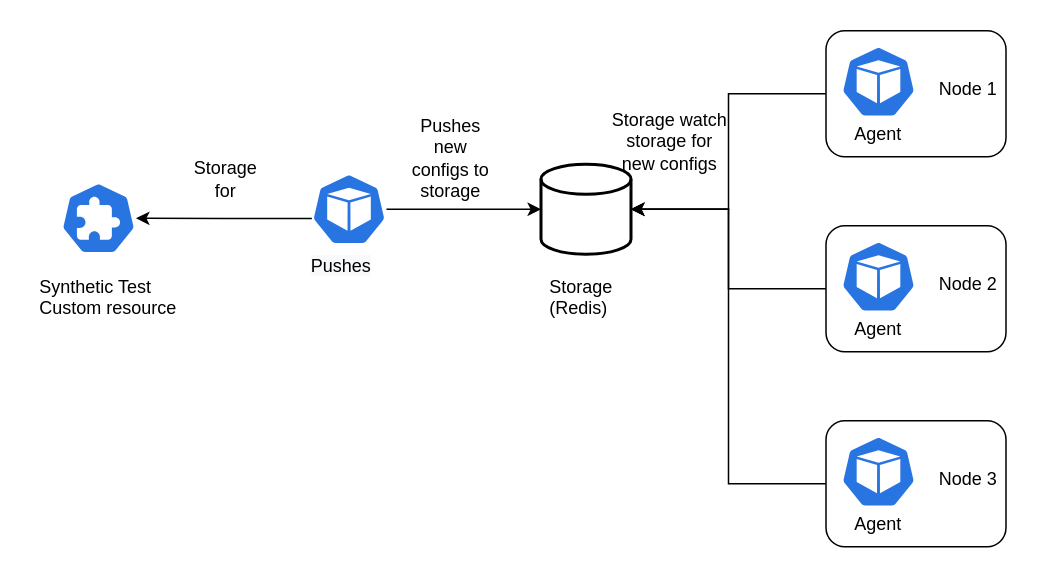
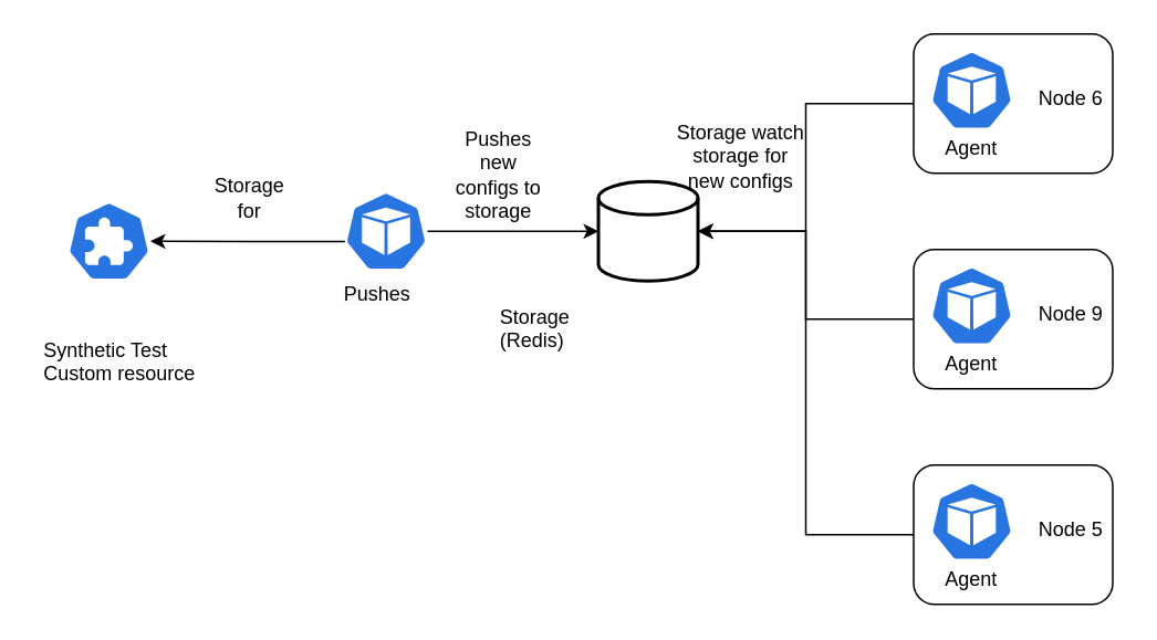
  <mxCell id="0" />
  <mxCell id="1" parent="0" />
  <mxCell id="2" value="" style="sketch=0;html=1;dashed=0;whitespace=wrap;fillColor=#2875E2;strokeColor=#ffffff;points=[[0.005,0.63,0],[0.1,0.2,0],[0.9,0.2,0],[0.5,0,0],[0.995,0.63,0],[0.72,0.99,0],[0.5,1,0],[0.28,0.99,0]];shape=mxgraph.kubernetes.icon;prIcon=crd" vertex="1" parent="1"><mxGeometry x="40" y="121" width="50" height="48" as="geometry" /></mxCell>
  <mxCell id="3" value="" style="group" vertex="1" connectable="0" parent="1"><mxGeometry x="550" y="20" width="125" height="84" as="geometry" /></mxCell>
  <mxCell id="4" value="" style="rounded=1;whiteSpace=wrap;html=1;" vertex="1" parent="3"><mxGeometry width="120" height="84" as="geometry" /></mxCell>
  <mxCell id="5" value="" style="sketch=0;html=1;dashed=0;whitespace=wrap;fillColor=#2875E2;strokeColor=#ffffff;points=[[0.005,0.63,0],[0.1,0.2,0],[0.9,0.2,0],[0.5,0,0],[0.995,0.63,0],[0.72,0.99,0],[0.5,1,0],[0.28,0.99,0]];shape=mxgraph.kubernetes.icon;prIcon=pod" vertex="1" parent="3"><mxGeometry x="10" y="10" width="50" height="48" as="geometry" /></mxCell>
  <mxCell id="6" value="Agent" style="text;html=1;strokeColor=none;fillColor=none;align=center;verticalAlign=middle;whiteSpace=wrap;rounded=0;" vertex="1" parent="3"><mxGeometry x="5" y="54" width="60" height="30" as="geometry" /></mxCell>
- <mxCell id="7" value="Node 1" style="text;html=1;strokeColor=none;fillColor=none;align=center;verticalAlign=middle;whiteSpace=wrap;rounded=0;" vertex="1" parent="3"><mxGeometry x="65" y="24" width="60" height="30" as="geometry" /></mxCell>
+ <mxCell id="7" value="Node 6" style="text;html=1;strokeColor=none;fillColor=none;align=center;verticalAlign=middle;whiteSpace=wrap;rounded=0;" vertex="1" parent="3"><mxGeometry x="65" y="24" width="60" height="30" as="geometry" /></mxCell>
  <mxCell id="8" value="" style="group" vertex="1" connectable="0" parent="1"><mxGeometry x="550" y="150" width="125" height="84" as="geometry" /></mxCell>
  <mxCell id="9" value="" style="rounded=1;whiteSpace=wrap;html=1;" vertex="1" parent="8"><mxGeometry width="120" height="84" as="geometry" /></mxCell>
  <mxCell id="10" value="" style="sketch=0;html=1;dashed=0;whitespace=wrap;fillColor=#2875E2;strokeColor=#ffffff;points=[[0.005,0.63,0],[0.1,0.2,0],[0.9,0.2,0],[0.5,0,0],[0.995,0.63,0],[0.72,0.99,0],[0.5,1,0],[0.28,0.99,0]];shape=mxgraph.kubernetes.icon;prIcon=pod" vertex="1" parent="8"><mxGeometry x="10" y="10" width="50" height="48" as="geometry" /></mxCell>
  <mxCell id="11" value="Agent" style="text;html=1;strokeColor=none;fillColor=none;align=center;verticalAlign=middle;whiteSpace=wrap;rounded=0;" vertex="1" parent="8"><mxGeometry x="5" y="54" width="60" height="30" as="geometry" /></mxCell>
- <mxCell id="12" value="Node 2" style="text;html=1;strokeColor=none;fillColor=none;align=center;verticalAlign=middle;whiteSpace=wrap;rounded=0;" vertex="1" parent="8"><mxGeometry x="65" y="24" width="60" height="30" as="geometry" /></mxCell>
+ <mxCell id="12" value="Node 9" style="text;html=1;strokeColor=none;fillColor=none;align=center;verticalAlign=middle;whiteSpace=wrap;rounded=0;" vertex="1" parent="8"><mxGeometry x="65" y="24" width="60" height="30" as="geometry" /></mxCell>
  <mxCell id="13" value="" style="group" vertex="1" connectable="0" parent="1"><mxGeometry x="550" y="280" width="125" height="84" as="geometry" /></mxCell>
  <mxCell id="14" value="" style="rounded=1;whiteSpace=wrap;html=1;" vertex="1" parent="13"><mxGeometry width="120" height="84" as="geometry" /></mxCell>
  <mxCell id="15" value="" style="sketch=0;html=1;dashed=0;whitespace=wrap;fillColor=#2875E2;strokeColor=#ffffff;points=[[0.005,0.63,0],[0.1,0.2,0],[0.9,0.2,0],[0.5,0,0],[0.995,0.63,0],[0.72,0.99,0],[0.5,1,0],[0.28,0.99,0]];shape=mxgraph.kubernetes.icon;prIcon=pod" vertex="1" parent="13"><mxGeometry x="10" y="10" width="50" height="48" as="geometry" /></mxCell>
  <mxCell id="16" value="Agent" style="text;html=1;strokeColor=none;fillColor=none;align=center;verticalAlign=middle;whiteSpace=wrap;rounded=0;" vertex="1" parent="13"><mxGeometry x="5" y="54" width="60" height="30" as="geometry" /></mxCell>
- <mxCell id="17" value="Node 3" style="text;html=1;strokeColor=none;fillColor=none;align=center;verticalAlign=middle;whiteSpace=wrap;rounded=0;" vertex="1" parent="13"><mxGeometry x="65" y="24" width="60" height="30" as="geometry" /></mxCell>
+ <mxCell id="17" value="Node 5" style="text;html=1;strokeColor=none;fillColor=none;align=center;verticalAlign=middle;whiteSpace=wrap;rounded=0;" vertex="1" parent="13"><mxGeometry x="65" y="24" width="60" height="30" as="geometry" /></mxCell>
  <mxCell id="18" value="" style="group" vertex="1" connectable="0" parent="1"><mxGeometry x="205" y="115" width="52" height="78" as="geometry" /></mxCell>
  <mxCell id="19" value="&lt;span style=&quot;color: rgb(0, 0, 0); font-family: Helvetica; font-size: 12px; font-style: normal; font-variant-ligatures: normal; font-variant-caps: normal; font-weight: 400; letter-spacing: normal; orphans: 2; text-align: center; text-indent: 0px; text-transform: none; widows: 2; word-spacing: 0px; -webkit-text-stroke-width: 0px; background-color: rgb(248, 249, 250); text-decoration-thickness: initial; text-decoration-style: initial; text-decoration-color: initial; float: none; display: inline !important;&quot;&gt;Pushes&lt;/span&gt;" style="text;whiteSpace=wrap;html=1;" vertex="1" parent="18"><mxGeometry y="48" width="40" height="30" as="geometry" /></mxCell>
  <mxCell id="20" value="" style="sketch=0;html=1;dashed=0;whitespace=wrap;fillColor=#2875E2;strokeColor=#ffffff;points=[[0.005,0.63,0],[0.1,0.2,0],[0.9,0.2,0],[0.5,0,0],[0.995,0.63,0],[0.72,0.99,0],[0.5,1,0],[0.28,0.99,0]];shape=mxgraph.kubernetes.icon;prIcon=pod" vertex="1" parent="18"><mxGeometry x="2" width="50" height="48" as="geometry" /></mxCell>
  <mxCell id="21" value="" style="strokeWidth=2;html=1;shape=mxgraph.flowchart.database;whiteSpace=wrap;" vertex="1" parent="1"><mxGeometry x="360" y="109" width="60" height="60" as="geometry" /></mxCell>
- <mxCell id="22" value="Storage &#10;(Redis)" style="text;strokeColor=none;fillColor=none;spacingLeft=4;spacingRight=4;overflow=hidden;rotatable=0;points=[[0,0.5],[1,0.5]];portConstraint=eastwest;fontSize=12;" vertex="1" parent="1"><mxGeometry x="360" y="177" width="60" height="30" as="geometry" /></mxCell>
+ <mxCell id="22" value="Storage &#10;(Redis)" style="text;strokeColor=none;fillColor=none;spacingLeft=4;spacingRight=4;overflow=hidden;rotatable=0;points=[[0,0.5],[1,0.5]];portConstraint=eastwest;fontSize=12;" vertex="1" parent="1"><mxGeometry x="295" y="177" width="60" height="30" as="geometry" /></mxCell>
  <mxCell id="23" style="edgeStyle=orthogonalEdgeStyle;rounded=0;orthogonalLoop=1;jettySize=auto;html=1;" edge="1" parent="1" source="20" target="21"><mxGeometry relative="1" as="geometry" /></mxCell>
  <mxCell id="24" style="edgeStyle=orthogonalEdgeStyle;rounded=0;orthogonalLoop=1;jettySize=auto;html=1;entryX=1;entryY=0.5;entryDx=0;entryDy=0;entryPerimeter=0;" edge="1" parent="1" source="9" target="21"><mxGeometry relative="1" as="geometry"><mxPoint x="480" y="160" as="targetPoint" /></mxGeometry></mxCell>
  <mxCell id="25" style="edgeStyle=orthogonalEdgeStyle;rounded=0;orthogonalLoop=1;jettySize=auto;html=1;entryX=1;entryY=0.5;entryDx=0;entryDy=0;entryPerimeter=0;" edge="1" parent="1" source="4" target="21"><mxGeometry relative="1" as="geometry" /></mxCell>
  <mxCell id="26" style="edgeStyle=orthogonalEdgeStyle;rounded=0;orthogonalLoop=1;jettySize=auto;html=1;entryX=1;entryY=0.5;entryDx=0;entryDy=0;entryPerimeter=0;" edge="1" parent="1" source="14" target="21"><mxGeometry relative="1" as="geometry" /></mxCell>
- <mxCell id="27" value="Synthetic Test &#10;Custom resource" style="text;strokeColor=none;fillColor=none;spacingLeft=4;spacingRight=4;overflow=hidden;rotatable=0;points=[[0,0.5],[1,0.5]];portConstraint=eastwest;fontSize=12;" vertex="1" parent="1"><mxGeometry x="20" y="177" width="120" height="30" as="geometry" /></mxCell>
+ <mxCell id="27" value="Synthetic Test &#10;Custom resource" style="text;strokeColor=none;fillColor=none;spacingLeft=4;spacingRight=4;overflow=hidden;rotatable=0;points=[[0,0.5],[1,0.5]];portConstraint=eastwest;fontSize=12;" vertex="1" parent="1"><mxGeometry x="20" y="197" width="120" height="30" as="geometry" /></mxCell>
  <mxCell id="28" style="edgeStyle=orthogonalEdgeStyle;rounded=0;orthogonalLoop=1;jettySize=auto;html=1;exitX=0.005;exitY=0.63;exitDx=0;exitDy=0;exitPerimeter=0;" edge="1" parent="1" source="20" target="2"><mxGeometry relative="1" as="geometry" /></mxCell>
  <mxCell id="29" value="Storage for" style="text;html=1;strokeColor=none;fillColor=none;align=center;verticalAlign=middle;whiteSpace=wrap;rounded=0;" vertex="1" parent="1"><mxGeometry x="120" y="104" width="60" height="30" as="geometry" /></mxCell>
  <mxCell id="30" value="Pushes new configs to storage" style="text;html=1;strokeColor=none;fillColor=none;align=center;verticalAlign=middle;whiteSpace=wrap;rounded=0;" vertex="1" parent="1"><mxGeometry x="270" y="90" width="60" height="30" as="geometry" /></mxCell>
  <mxCell id="31" value="Storage watch storage for new configs" style="text;html=1;strokeColor=none;fillColor=none;align=center;verticalAlign=middle;whiteSpace=wrap;rounded=0;" vertex="1" parent="1"><mxGeometry x="406" y="64" width="80" height="60" as="geometry" /></mxCell>
